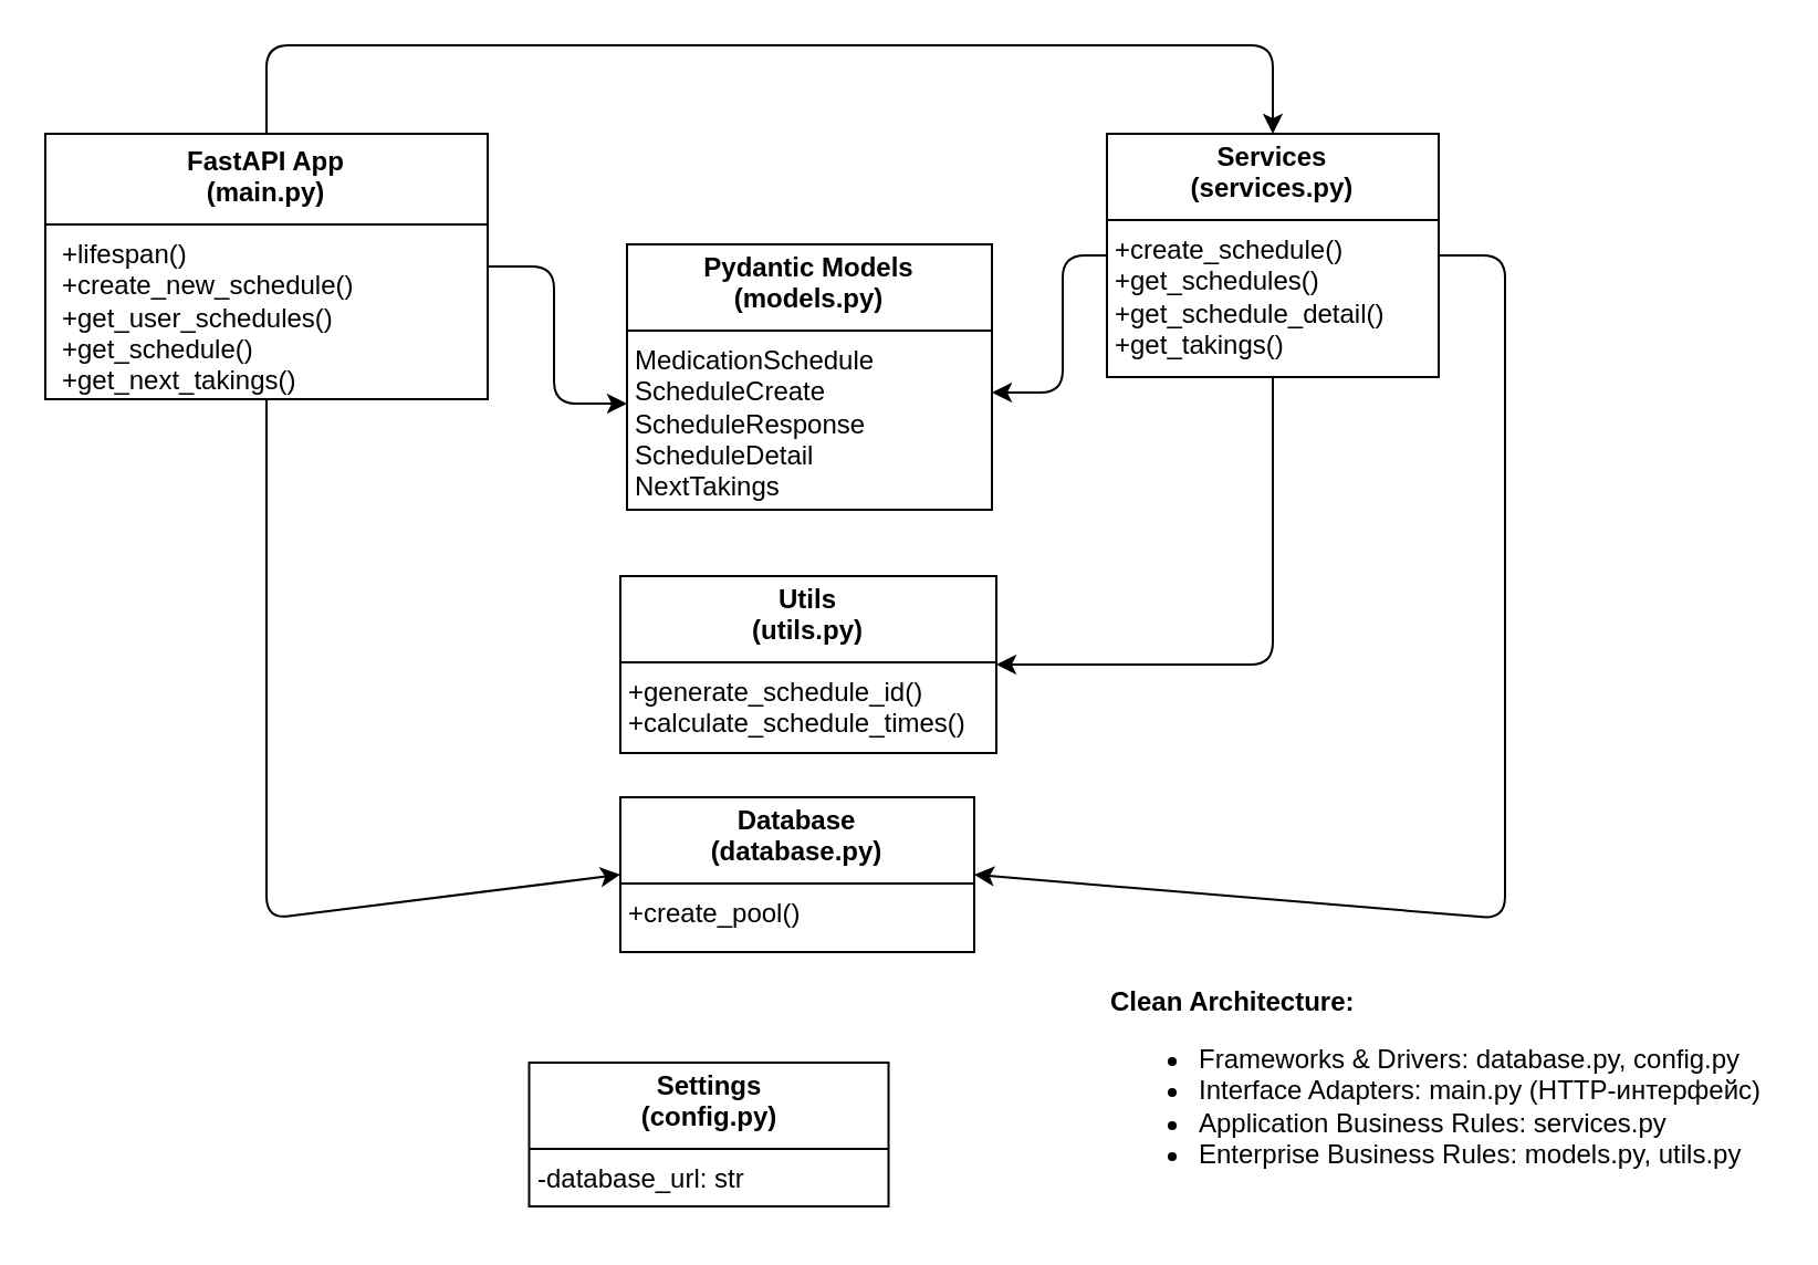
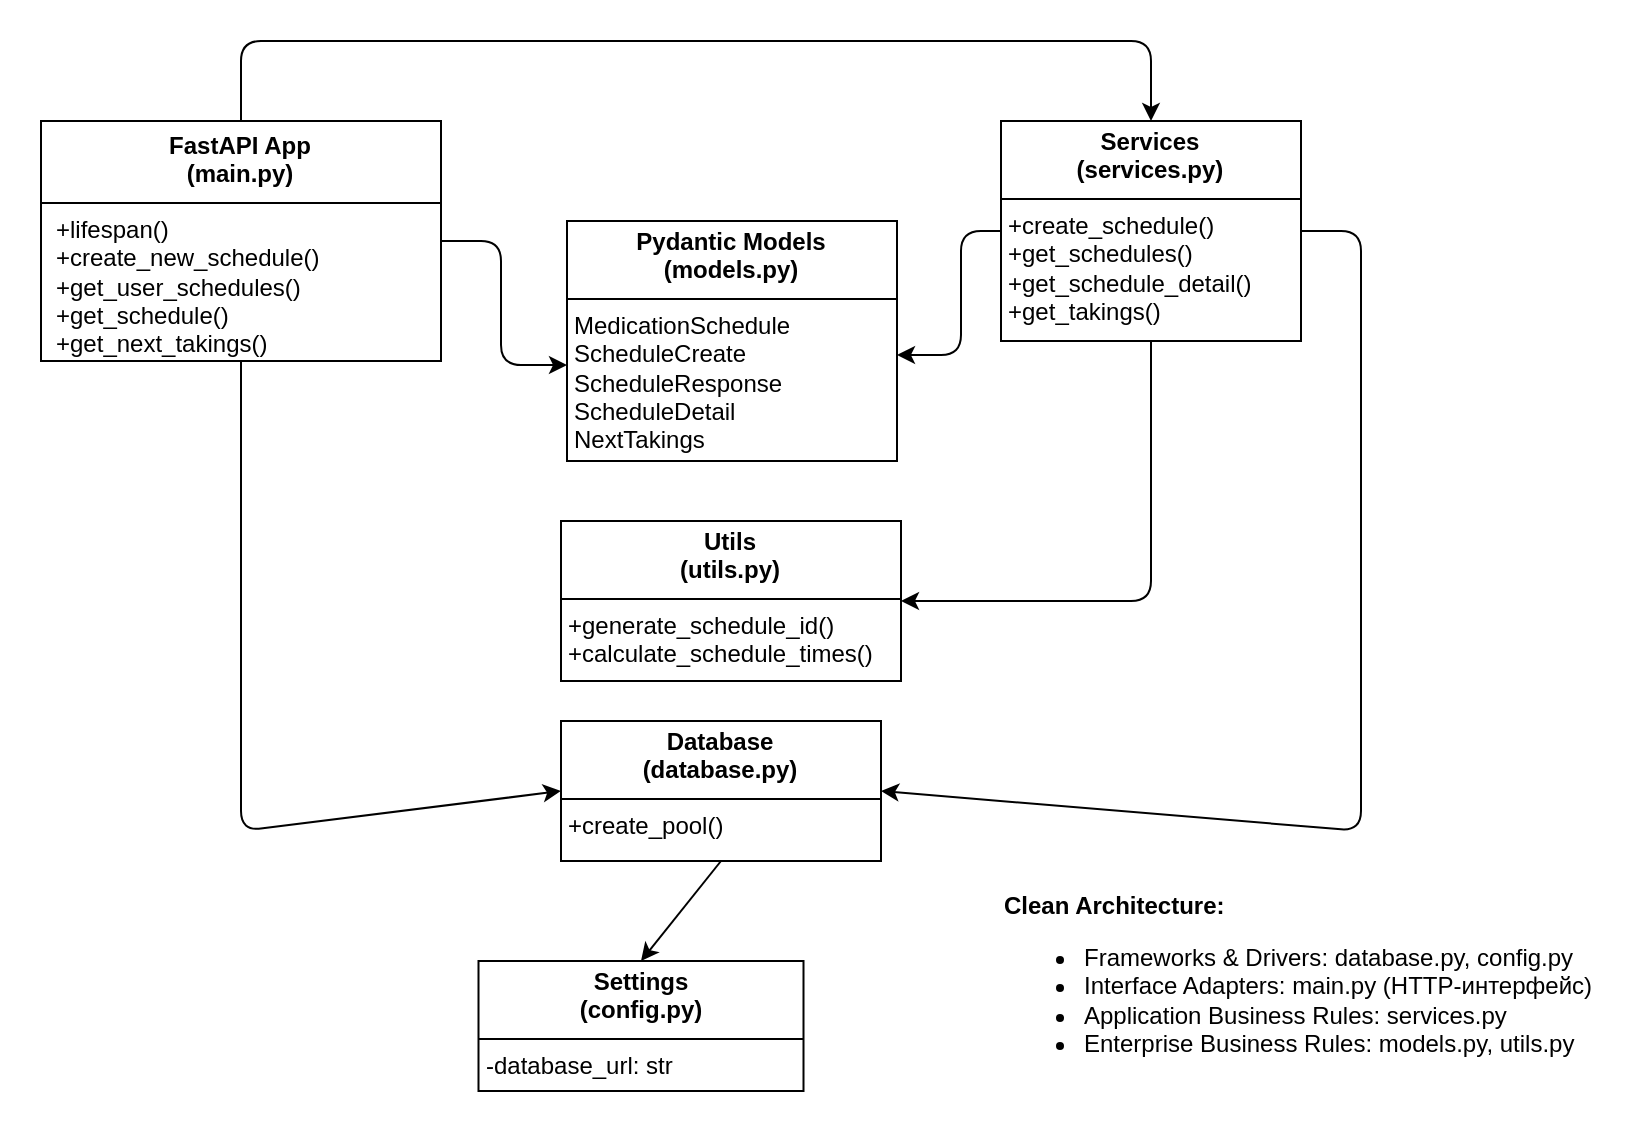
  <mxCell id="0" />
  <mxCell id="1" parent="0" />
  <mxCell id="2" style="edgeStyle=none;html=1;entryX=0.5;entryY=0;entryDx=0;entryDy=0;" parent="1" source="4" target="11" edge="1"><mxGeometry relative="1" as="geometry"><Array as="points"><mxPoint x="120" y="20" /><mxPoint x="400" y="20" /><mxPoint x="575" y="20" /></Array></mxGeometry></mxCell>
  <mxCell id="3" style="edgeStyle=none;html=1;entryX=0;entryY=0.5;entryDx=0;entryDy=0;" parent="1" source="4" target="7" edge="1"><mxGeometry relative="1" as="geometry"><Array as="points"><mxPoint x="120" y="415" /></Array></mxGeometry></mxCell>
  <mxCell id="4" value="&lt;p style=&quot;margin:0px;margin-top:6px;text-align:center;&quot;&gt;&lt;b&gt;FastAPI App&lt;br&gt;(main.py)&lt;/b&gt;&lt;/p&gt;&lt;hr size=&quot;1&quot; style=&quot;border-style:solid;&quot;&gt;&lt;p style=&quot;margin:0px;margin-left:8px;&quot;&gt;&lt;span style=&quot;background-color: transparent;&quot;&gt;+lifespan()&lt;br&gt;+create_new_schedule()&lt;/span&gt;&lt;/p&gt;&lt;p style=&quot;margin:0px;margin-left:8px;&quot;&gt;&lt;span style=&quot;background-color: transparent;&quot;&gt;+get_user_schedules()&lt;/span&gt;&lt;/p&gt;&lt;p style=&quot;margin:0px;margin-left:8px;&quot;&gt;&lt;span style=&quot;background-color: transparent;&quot;&gt;+get_schedule()&lt;/span&gt;&lt;/p&gt;&lt;p style=&quot;margin:0px;margin-left:8px;&quot;&gt;&lt;span style=&quot;background-color: transparent;&quot;&gt;+get_next_takings()&lt;/span&gt;&lt;/p&gt;" style="align=left;overflow=fill;html=1;dropTarget=0;whiteSpace=wrap;" parent="1" vertex="1"><mxGeometry x="20" y="60" width="200" height="120" as="geometry" /></mxCell>
  <mxCell id="5" value="&lt;p style=&quot;margin:0px;margin-top:4px;text-align:center;&quot;&gt;&lt;b&gt;Settings&lt;br&gt;(config.py)&lt;/b&gt;&lt;/p&gt;&lt;hr size=&quot;1&quot; style=&quot;border-style:solid;&quot;&gt;&lt;p style=&quot;margin:0px;margin-left:4px;&quot;&gt;-database_url: str&lt;/p&gt;" style="verticalAlign=top;align=left;overflow=fill;html=1;whiteSpace=wrap;" parent="1" vertex="1"><mxGeometry x="238.75" y="480" width="162.5" height="65" as="geometry" /></mxCell>
+ <mxCell id="6" style="edgeStyle=none;html=1;exitX=0.5;exitY=1;exitDx=0;exitDy=0;entryX=0.5;entryY=0;entryDx=0;entryDy=0;" parent="1" source="7" target="5" edge="1"><mxGeometry relative="1" as="geometry" /></mxCell>
  <mxCell id="7" value="&lt;p style=&quot;margin:0px;margin-top:4px;text-align:center;&quot;&gt;&lt;b&gt;Database&lt;br&gt;(database.py)&lt;/b&gt;&lt;/p&gt;&lt;hr size=&quot;1&quot; style=&quot;border-style:solid;&quot;&gt;&lt;p style=&quot;margin:0px;margin-left:4px;&quot;&gt;&lt;span style=&quot;background-color: transparent;&quot;&gt;+create_pool()&lt;/span&gt;&lt;/p&gt;" style="verticalAlign=top;align=left;overflow=fill;html=1;whiteSpace=wrap;" parent="1" vertex="1"><mxGeometry x="280" y="360" width="160" height="70" as="geometry" /></mxCell>
  <mxCell id="8" value="&lt;p style=&quot;margin:0px;margin-top:4px;text-align:center;&quot;&gt;&lt;b&gt;Pydantic Models&lt;br&gt;(models.py)&lt;/b&gt;&lt;/p&gt;&lt;hr size=&quot;1&quot; style=&quot;border-style:solid;&quot;&gt;&lt;p style=&quot;margin:0px;margin-left:4px;&quot;&gt;MedicationSchedule&lt;/p&gt;&lt;p style=&quot;margin:0px;margin-left:4px;&quot;&gt;ScheduleCreate&lt;/p&gt;&lt;p style=&quot;margin:0px;margin-left:4px;&quot;&gt;ScheduleResponse&lt;/p&gt;&lt;p style=&quot;margin:0px;margin-left:4px;&quot;&gt;ScheduleDetail&lt;/p&gt;&lt;p style=&quot;margin:0px;margin-left:4px;&quot;&gt;NextTakings&lt;/p&gt;" style="verticalAlign=top;align=left;overflow=fill;html=1;whiteSpace=wrap;" parent="1" vertex="1"><mxGeometry x="283" y="110" width="165" height="120" as="geometry" /></mxCell>
  <mxCell id="9" style="edgeStyle=none;html=1;exitX=1;exitY=0.5;exitDx=0;exitDy=0;entryX=1;entryY=0.5;entryDx=0;entryDy=0;" parent="1" source="11" target="7" edge="1"><mxGeometry relative="1" as="geometry"><Array as="points"><mxPoint x="680" y="115" /><mxPoint x="680" y="270" /><mxPoint x="680" y="415" /></Array></mxGeometry></mxCell>
  <mxCell id="10" style="edgeStyle=none;html=1;exitX=0.5;exitY=1;exitDx=0;exitDy=0;entryX=1;entryY=0.5;entryDx=0;entryDy=0;" parent="1" source="11" target="12" edge="1"><mxGeometry relative="1" as="geometry"><Array as="points"><mxPoint x="575" y="300" /></Array></mxGeometry></mxCell>
  <mxCell id="11" value="&lt;p style=&quot;margin:0px;margin-top:4px;text-align:center;&quot;&gt;&lt;b&gt;Services&lt;br&gt;(services.py)&lt;/b&gt;&lt;/p&gt;&lt;hr size=&quot;1&quot; style=&quot;border-style:solid;&quot;&gt;&lt;p style=&quot;margin:0px;margin-left:4px;&quot;&gt;+create_schedule()&lt;/p&gt;&lt;p style=&quot;margin:0px;margin-left:4px;&quot;&gt;+get_schedules()&lt;/p&gt;&lt;p style=&quot;margin:0px;margin-left:4px;&quot;&gt;+get_schedule_detail()&lt;/p&gt;&lt;p style=&quot;margin:0px;margin-left:4px;&quot;&gt;+get_takings()&lt;/p&gt;" style="verticalAlign=top;align=left;overflow=fill;html=1;whiteSpace=wrap;" parent="1" vertex="1"><mxGeometry x="500" y="60" width="150" height="110" as="geometry" /></mxCell>
  <mxCell id="12" value="&lt;p style=&quot;margin:0px;margin-top:4px;text-align:center;&quot;&gt;&lt;b&gt;Utils&lt;br&gt;(utils.py)&lt;/b&gt;&lt;/p&gt;&lt;hr size=&quot;1&quot; style=&quot;border-style:solid;&quot;&gt;&lt;p style=&quot;margin:0px;margin-left:4px;&quot;&gt;+generate_schedule_id()&lt;/p&gt;&lt;p style=&quot;margin:0px;margin-left:4px;&quot;&gt;+calculate_schedule_times()&lt;/p&gt;" style="verticalAlign=top;align=left;overflow=fill;html=1;whiteSpace=wrap;" parent="1" vertex="1"><mxGeometry x="280" y="260" width="170" height="80" as="geometry" /></mxCell>
  <mxCell id="13" style="edgeStyle=none;html=1;exitX=1;exitY=0.5;exitDx=0;exitDy=0;entryX=0;entryY=0.6;entryDx=0;entryDy=0;entryPerimeter=0;" parent="1" source="4" target="8" edge="1"><mxGeometry relative="1" as="geometry"><Array as="points"><mxPoint x="250" y="120" /><mxPoint x="250" y="182" /></Array></mxGeometry></mxCell>
  <mxCell id="14" style="edgeStyle=none;html=1;exitX=0;exitY=0.5;exitDx=0;exitDy=0;entryX=1;entryY=0.558;entryDx=0;entryDy=0;entryPerimeter=0;" parent="1" source="11" target="8" edge="1"><mxGeometry relative="1" as="geometry"><Array as="points"><mxPoint x="480" y="115" /><mxPoint x="480" y="177" /></Array></mxGeometry></mxCell>
  <mxCell id="15" value="&lt;div&gt;&lt;font&gt;&lt;b&gt;Clean Architecture:&lt;/b&gt;&lt;/font&gt;&lt;/div&gt;&lt;div&gt;&lt;ul&gt;&lt;li&gt;&lt;font&gt;&lt;span style=&quot;background-color: transparent;&quot;&gt;Frameworks &amp;amp; Drivers&lt;/span&gt;&lt;span style=&quot;background-color: transparent;&quot;&gt;: database.py, config.py&lt;/span&gt;&lt;/font&gt;&lt;/li&gt;&lt;li&gt;&lt;font&gt;Interface Adapters: main.py (HTTP-интерфейс)&lt;/font&gt;&lt;/li&gt;&lt;li&gt;&lt;font&gt;&lt;span style=&quot;background-color: transparent;&quot;&gt;Application Business Rules&lt;/span&gt;&lt;span style=&quot;background-color: transparent;&quot;&gt;: services.py&lt;/span&gt;&lt;/font&gt;&lt;/li&gt;&lt;li&gt;&lt;font&gt;&lt;span style=&quot;background-color: transparent;&quot;&gt;Enterprise Business Rules&lt;/span&gt;&lt;span style=&quot;background-color: transparent;&quot;&gt;: models.py, utils.py&lt;/span&gt;&lt;/font&gt;&lt;/li&gt;&lt;/ul&gt;&lt;/div&gt;" style="text;html=1;align=left;verticalAlign=middle;whiteSpace=wrap;rounded=0;" vertex="1" parent="1"><mxGeometry x="500" y="435" width="300" height="115" as="geometry" /></mxCell>
